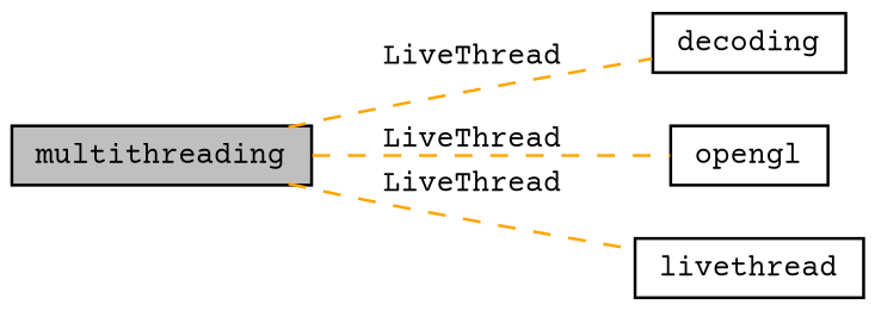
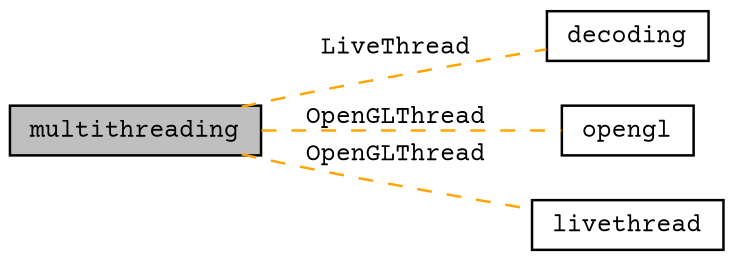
  digraph {
    fontname="Courier Prime"
    rankdir=LR
    node [color=black fillcolor=white fontname="Courier Prime" fontsize=10 shape=record style=filled]
    edge [color=orange dir=none fontname="Courier Prime" fontsize=10 labelfontname=Helvetica labelfontsize=10 shape=plaintext style=dashed]
    n1 [height=0.2 label=decoding width=0.4]
    n2 [height=0.2 label=opengl width=0.4]
    n3 [height=0.2 label=livethread width=0.4]
    n4 [fillcolor=grey75 fontcolor=black height=0.2 label=multithreading width=0.4]
    n4 -> n1 [label=LiveThread]
-   n4 -> n2 [label=LiveThread]
-   n4 -> n3 [label=LiveThread]
+   n4 -> n2 [label=OpenGLThread]
+   n4 -> n3 [label=OpenGLThread]
  }
